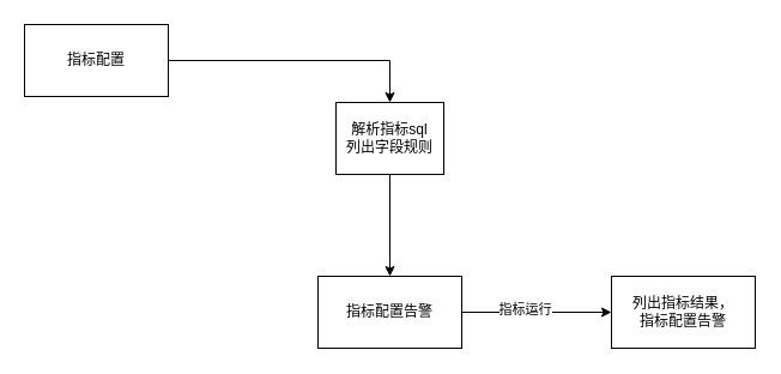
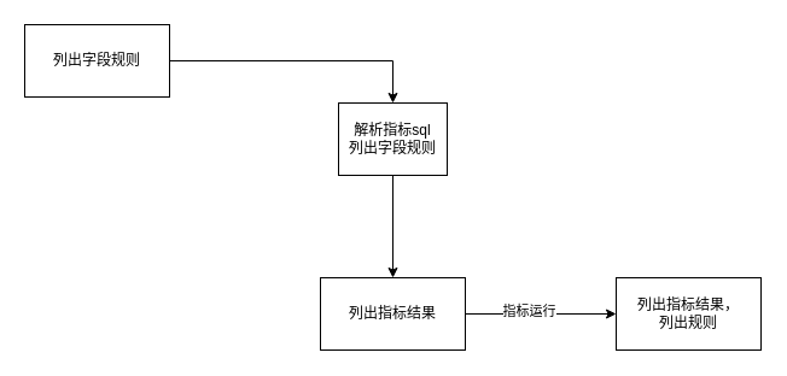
  <mxCell id="0" />
  <mxCell id="1" parent="0" />
  <mxCell id="2" style="edgeStyle=orthogonalEdgeStyle;rounded=0;orthogonalLoop=1;jettySize=auto;html=1;exitX=1;exitY=0.5;exitDx=0;exitDy=0;" edge="1" parent="1" source="3" target="5"><mxGeometry relative="1" as="geometry" /></mxCell>
- <mxCell id="3" value="指标配置" style="rounded=0;whiteSpace=wrap;html=1;" vertex="1" parent="1"><mxGeometry x="20" y="20" width="120" height="60" as="geometry" /></mxCell>
+ <mxCell id="3" value="列出字段规则" style="rounded=0;whiteSpace=wrap;html=1;" vertex="1" parent="1"><mxGeometry x="20" y="20" width="120" height="60" as="geometry" /></mxCell>
  <mxCell id="4" style="edgeStyle=orthogonalEdgeStyle;rounded=0;orthogonalLoop=1;jettySize=auto;html=1;" edge="1" parent="1" source="5" target="8"><mxGeometry relative="1" as="geometry" /></mxCell>
  <mxCell id="5" value="解析指标sql&lt;br&gt;列出字段规则" style="rounded=0;whiteSpace=wrap;html=1;" vertex="1" parent="1"><mxGeometry x="280" y="85" width="90" height="60" as="geometry" /></mxCell>
  <mxCell id="6" style="edgeStyle=orthogonalEdgeStyle;rounded=0;orthogonalLoop=1;jettySize=auto;html=1;" edge="1" parent="1" source="8" target="9"><mxGeometry relative="1" as="geometry" /></mxCell>
  <mxCell id="7" value="指标运行&lt;br&gt;" style="edgeLabel;html=1;align=center;verticalAlign=middle;resizable=0;points=[];" vertex="1" connectable="0" parent="6"><mxGeometry x="-0.168" y="3" relative="1" as="geometry"><mxPoint as="offset" /></mxGeometry></mxCell>
- <mxCell id="8" value="指标配置告警" style="rounded=0;whiteSpace=wrap;html=1;" vertex="1" parent="1"><mxGeometry x="265" y="230" width="120" height="60" as="geometry" /></mxCell>
- <mxCell id="9" value="列出指标结果，&lt;br&gt;指标配置告警" style="rounded=0;whiteSpace=wrap;html=1;" vertex="1" parent="1"><mxGeometry x="510" y="230" width="120" height="60" as="geometry" /></mxCell>
+ <mxCell id="8" value="列出指标结果" style="rounded=0;whiteSpace=wrap;html=1;" vertex="1" parent="1"><mxGeometry x="265" y="230" width="120" height="60" as="geometry" /></mxCell>
+ <mxCell id="9" value="列出指标结果，&lt;br&gt;列出规则" style="rounded=0;whiteSpace=wrap;html=1;" vertex="1" parent="1"><mxGeometry x="510" y="230" width="120" height="60" as="geometry" /></mxCell>
